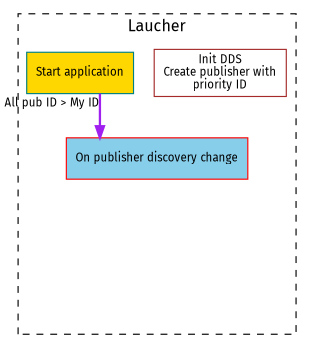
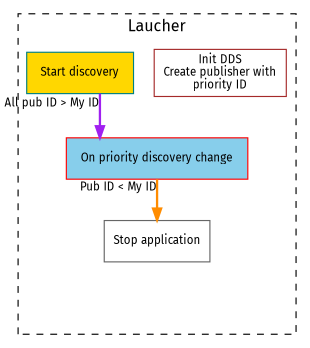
  digraph {
    fontname="Fira Sans"
    splines=ortho
    node [fillcolor=white fontname="Fira Sans" fontsize=10 shape=box style=filled]
    edge [fontname="Fira Sans" fontsize=10 style=invisible]
    n1 [color=brown label="Init DDS\nCreate publisher with\npriority ID"]
-   n2 [color=red fillcolor=skyblue label="On publisher discovery change"]
-   n4 [color=teal fillcolor=gold label="Start application"]
+   n2 [color=red fillcolor=skyblue label="On priority discovery change"]
+   n3 [color=gray40 label="Stop application"]
+   n4 [color=teal fillcolor=gold label="Start discovery"]
    lan_width [height=0 style=invisible width=3 fillcolor=""]
    subgraph cluster_1 {
      label=Laucher
      style=dashed
      n1
      n2
+     n3
      n4
      lan_width
    }
    n1 -> n2 [arrowhead=none]
+   n2 -> n3 [color=darkorange style=bold xlabel="Pub ID < My ID"]
+   n3 -> lan_width [arrowhead=none]
    n4 -> n2 [color=purple style=bold xlabel="All pub ID > My ID"]
  }
